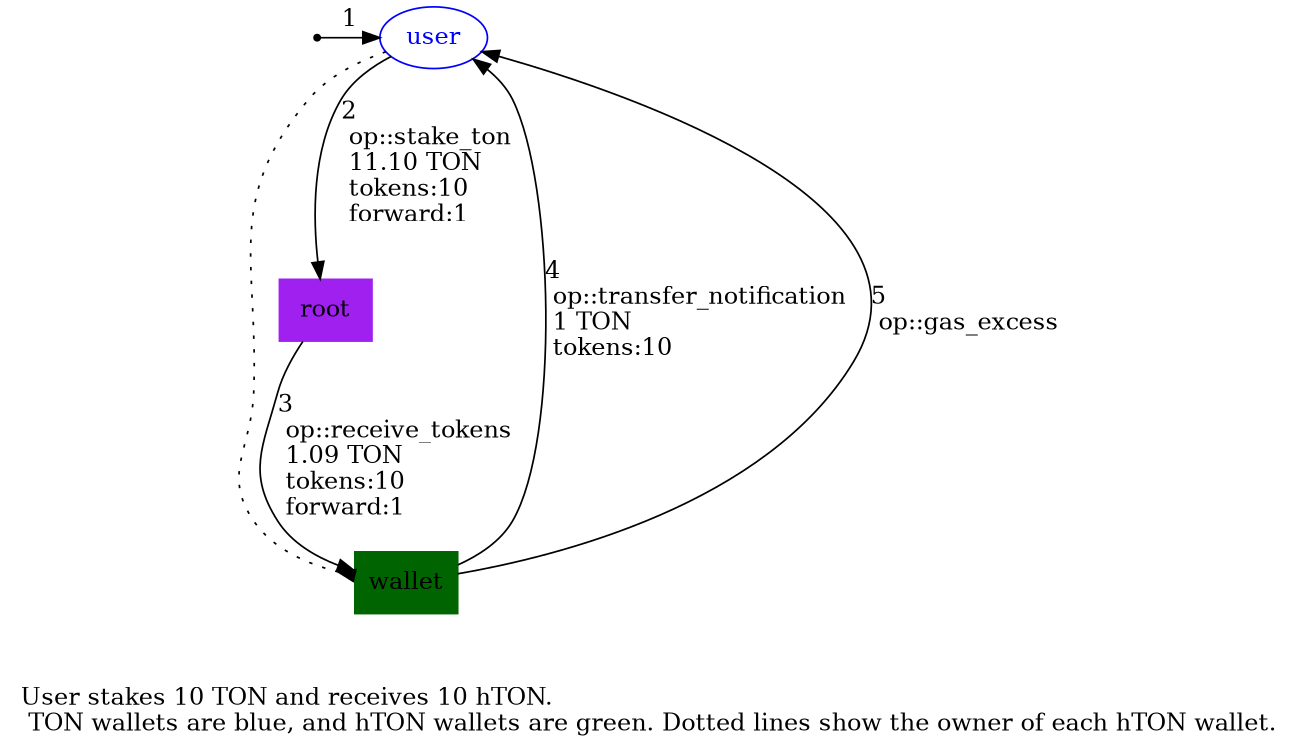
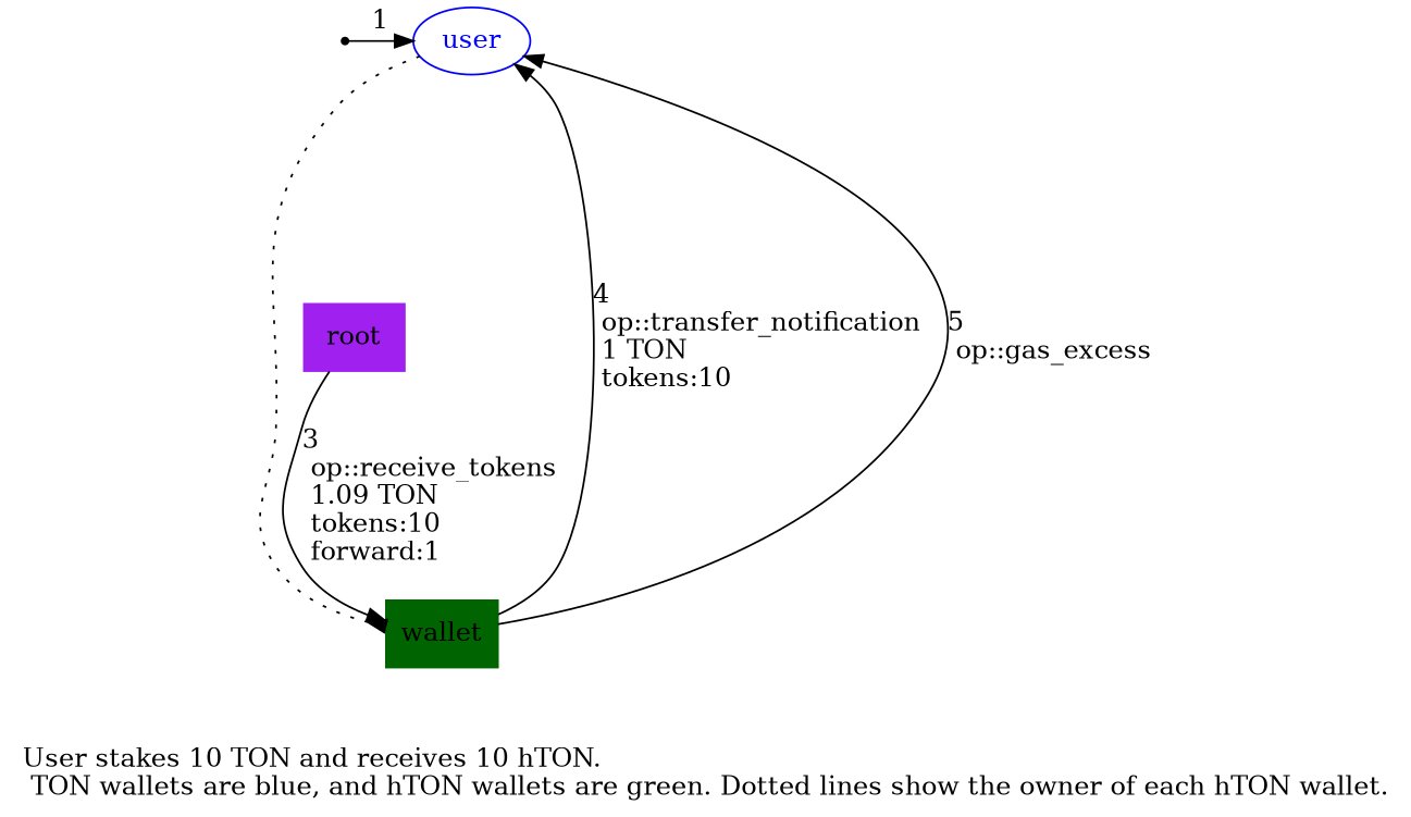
  digraph {
    label="User stakes 10 TON and receives 10 hTON.\l TON wallets are blue, and hTON wallets are green. Dotted lines show the owner of each hTON wallet.\l"
    splines=spline
    node [shape=box]
    external [shape=point]
    user [color=blue fontcolor=blue shape=oval]
    wallet [color=darkgreen style=filled]
    root [color=purple style=filled]
    subgraph sub_1 {
      rank=min
      external
      user
    }
    subgraph sub_2 {
      rank=max
      wallet
    }
    external -> user [label=1]
    user -> wallet [arrowhead=inv style=dotted]
-   user -> root [label="2\l op::stake_ton\l 11.10 TON\l tokens:10\l forward:1\l"]
    wallet -> user [label="4\l op::transfer_notification\l 1 TON\l tokens:10\l"]
    wallet -> user [label="5\l op::gas_excess\l"]
    root -> wallet [label="3\l op::receive_tokens\l 1.09 TON\l tokens:10\l forward:1\l"]
  }
